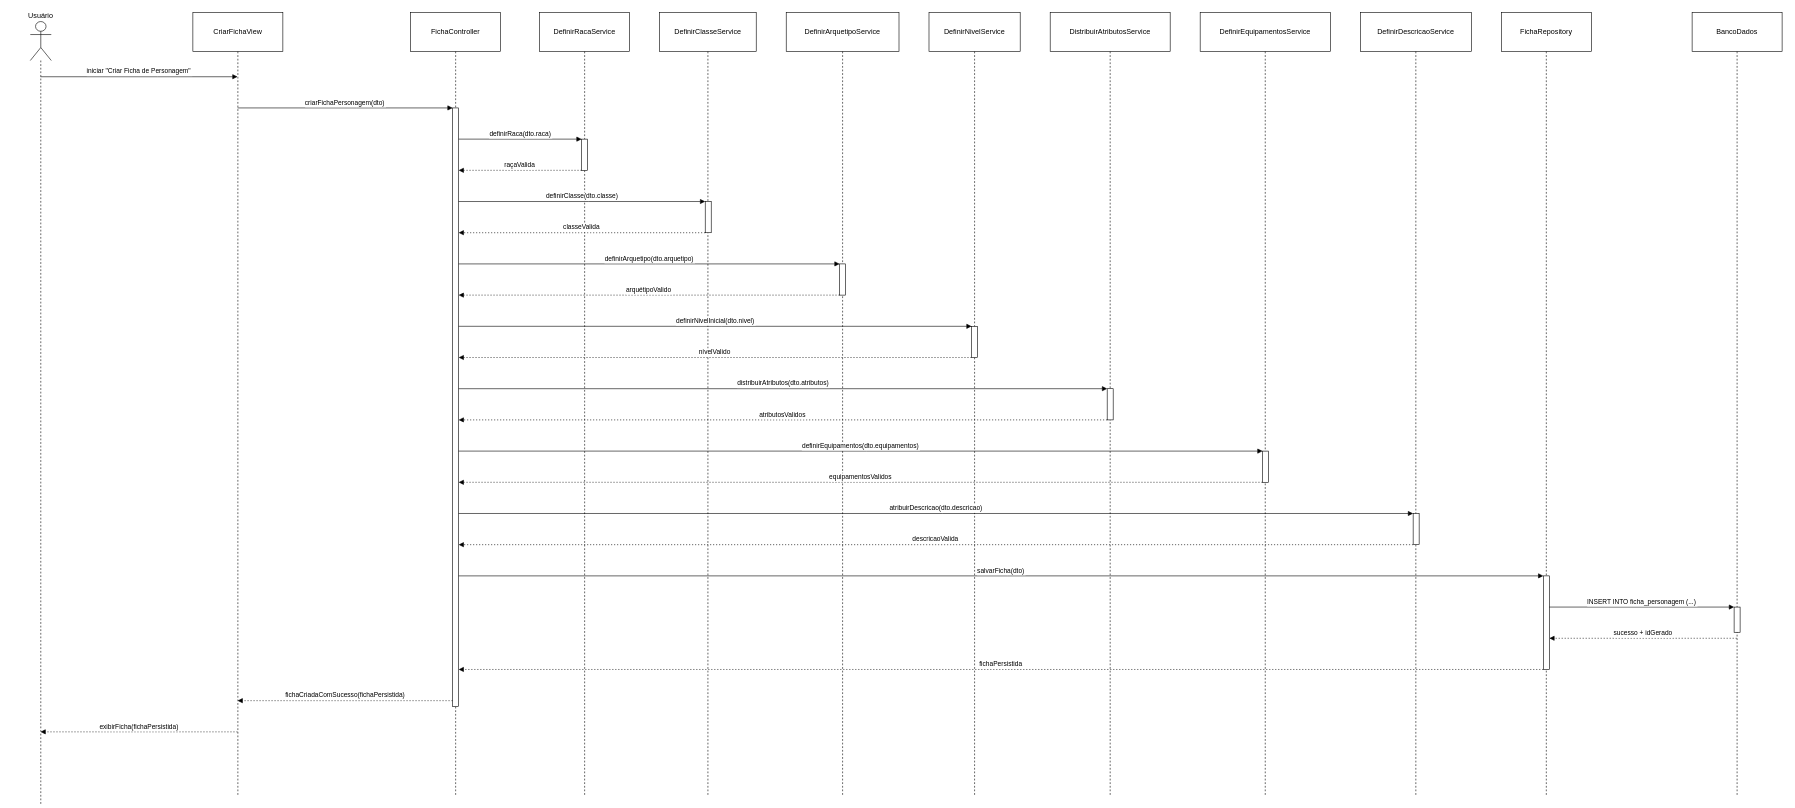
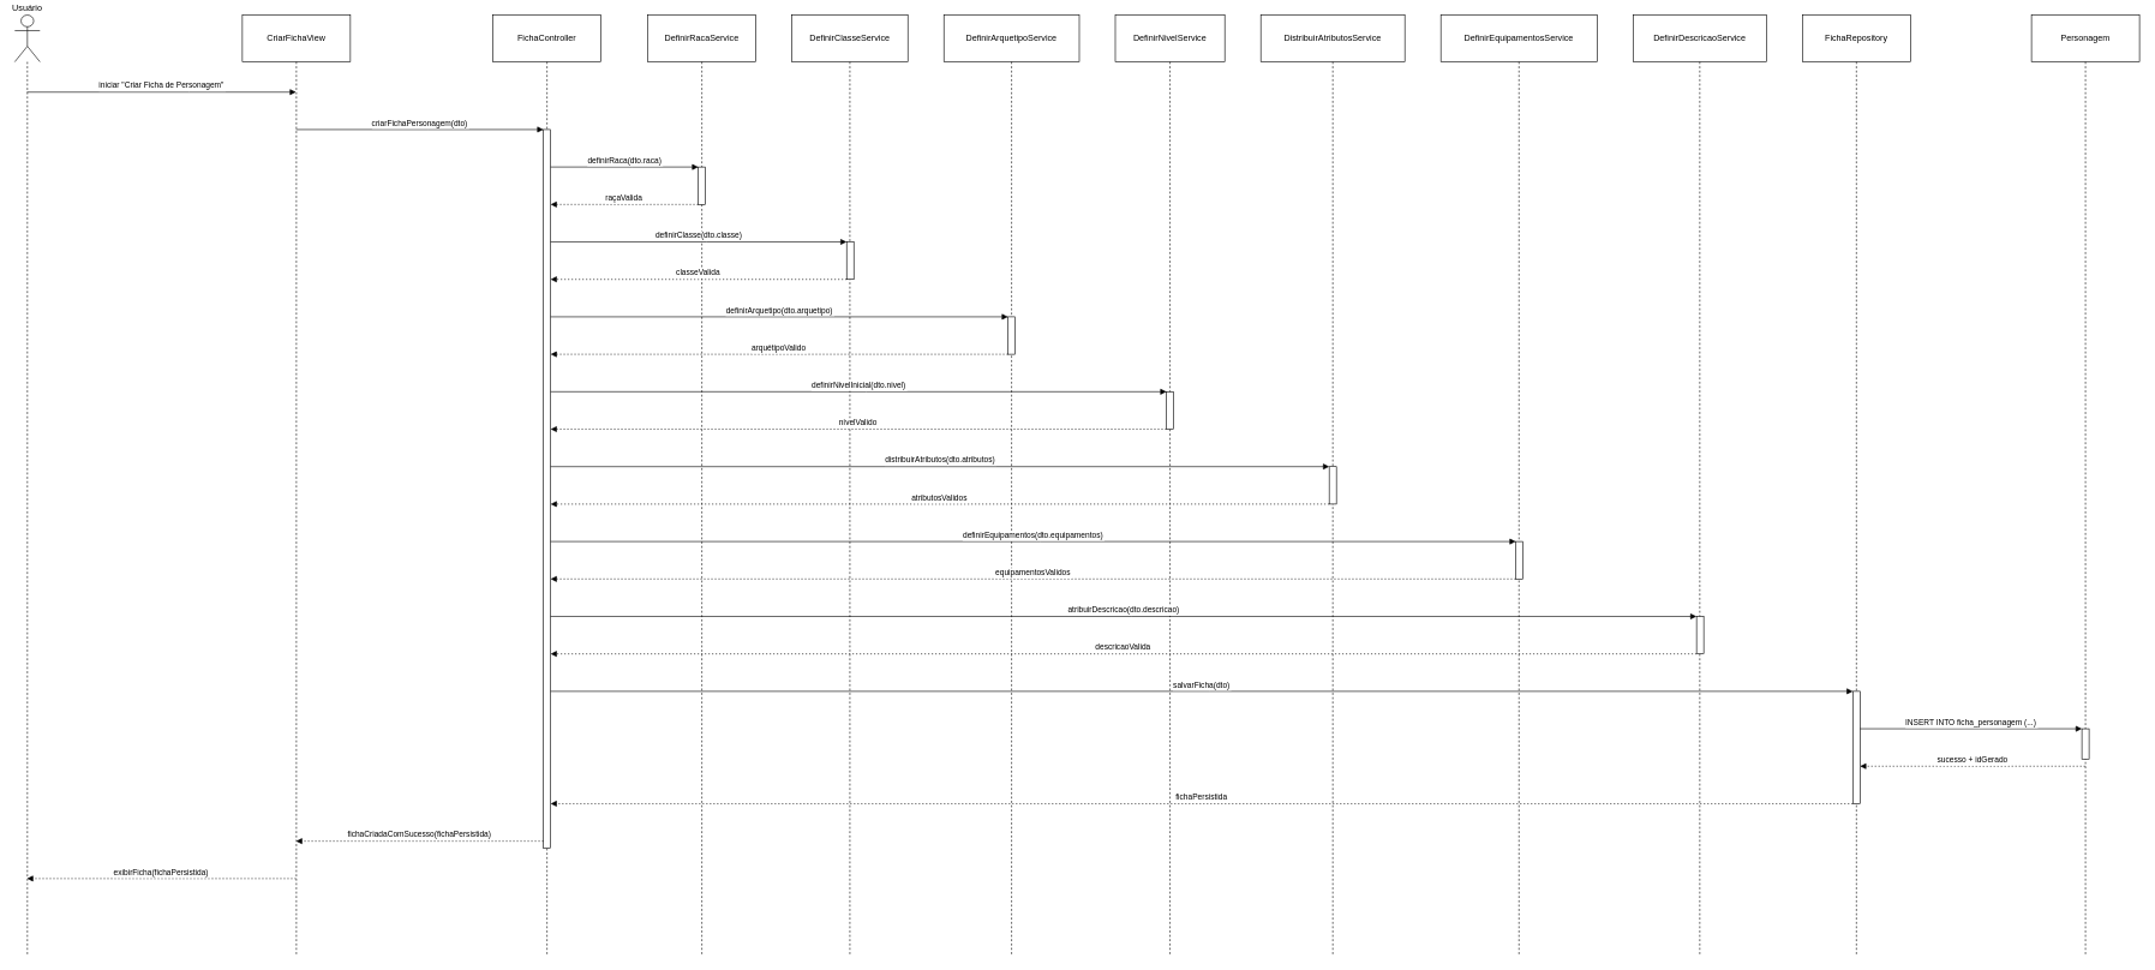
  <mxCell id="0" />
  <mxCell id="1" parent="0" />
- <mxCell id="2" value="Usuário" style="shape=umlLifeline;perimeter=lifelinePerimeter;whiteSpace=wrap;container=1;dropTarget=0;collapsible=0;recursiveResize=0;outlineConnect=0;portConstraint=eastwest;newEdgeStyle={&quot;edgeStyle&quot;:&quot;elbowEdgeStyle&quot;,&quot;elbow&quot;:&quot;vertical&quot;,&quot;curved&quot;:0,&quot;rounded&quot;:0};participant=umlActor;verticalAlign=bottom;labelPosition=center;verticalLabelPosition=top;align=center;size=65;" vertex="1" parent="1"><mxGeometry x="50" y="35" width="35" height="1304" as="geometry" /></mxCell>
- <mxCell id="3" value="CriarFichaView" style="shape=umlLifeline;perimeter=lifelinePerimeter;whiteSpace=wrap;container=1;dropTarget=0;collapsible=0;recursiveResize=0;outlineConnect=0;portConstraint=eastwest;newEdgeStyle={&quot;edgeStyle&quot;:&quot;elbowEdgeStyle&quot;,&quot;elbow&quot;:&quot;vertical&quot;,&quot;curved&quot;:0,&quot;rounded&quot;:0};size=65;" vertex="1" parent="1"><mxGeometry x="321" y="20" width="150" height="1304" as="geometry" /></mxCell>
+ <mxCell id="2" value="Usuário" style="shape=umlLifeline;perimeter=lifelinePerimeter;whiteSpace=wrap;container=1;dropTarget=0;collapsible=0;recursiveResize=0;outlineConnect=0;portConstraint=eastwest;newEdgeStyle={&quot;edgeStyle&quot;:&quot;elbowEdgeStyle&quot;,&quot;elbow&quot;:&quot;vertical&quot;,&quot;curved&quot;:0,&quot;rounded&quot;:0};participant=umlActor;verticalAlign=bottom;labelPosition=center;verticalLabelPosition=top;align=center;size=65;" vertex="1" parent="1"><mxGeometry x="20" y="20" width="35" height="1304" as="geometry" /></mxCell>
+ <mxCell id="3" value="CriarFichaView" style="shape=umlLifeline;perimeter=lifelinePerimeter;whiteSpace=wrap;container=1;dropTarget=0;collapsible=0;recursiveResize=0;outlineConnect=0;portConstraint=eastwest;newEdgeStyle={&quot;edgeStyle&quot;:&quot;elbowEdgeStyle&quot;,&quot;elbow&quot;:&quot;vertical&quot;,&quot;curved&quot;:0,&quot;rounded&quot;:0};size=65;" vertex="1" parent="1"><mxGeometry x="336" y="20" width="150" height="1304" as="geometry" /></mxCell>
  <mxCell id="4" value="FichaController" style="shape=umlLifeline;perimeter=lifelinePerimeter;whiteSpace=wrap;container=1;dropTarget=0;collapsible=0;recursiveResize=0;outlineConnect=0;portConstraint=eastwest;newEdgeStyle={&quot;edgeStyle&quot;:&quot;elbowEdgeStyle&quot;,&quot;elbow&quot;:&quot;vertical&quot;,&quot;curved&quot;:0,&quot;rounded&quot;:0};size=65;" vertex="1" parent="1"><mxGeometry x="684" y="20" width="150" height="1304" as="geometry" /></mxCell>
  <mxCell id="5" value="" style="points=[];perimeter=orthogonalPerimeter;outlineConnect=0;targetShapes=umlLifeline;portConstraint=eastwest;newEdgeStyle={&quot;edgeStyle&quot;:&quot;elbowEdgeStyle&quot;,&quot;elbow&quot;:&quot;vertical&quot;,&quot;curved&quot;:0,&quot;rounded&quot;:0}" vertex="1" parent="4"><mxGeometry x="70" y="159" width="10" height="998" as="geometry" /></mxCell>
  <mxCell id="6" value="DefinirRacaService" style="shape=umlLifeline;perimeter=lifelinePerimeter;whiteSpace=wrap;container=1;dropTarget=0;collapsible=0;recursiveResize=0;outlineConnect=0;portConstraint=eastwest;newEdgeStyle={&quot;edgeStyle&quot;:&quot;elbowEdgeStyle&quot;,&quot;elbow&quot;:&quot;vertical&quot;,&quot;curved&quot;:0,&quot;rounded&quot;:0};size=65;" vertex="1" parent="1"><mxGeometry x="899" y="20" width="150" height="1304" as="geometry" /></mxCell>
  <mxCell id="7" value="" style="points=[];perimeter=orthogonalPerimeter;outlineConnect=0;targetShapes=umlLifeline;portConstraint=eastwest;newEdgeStyle={&quot;edgeStyle&quot;:&quot;elbowEdgeStyle&quot;,&quot;elbow&quot;:&quot;vertical&quot;,&quot;curved&quot;:0,&quot;rounded&quot;:0}" vertex="1" parent="6"><mxGeometry x="70" y="211" width="10" height="52" as="geometry" /></mxCell>
  <mxCell id="8" value="DefinirClasseService" style="shape=umlLifeline;perimeter=lifelinePerimeter;whiteSpace=wrap;container=1;dropTarget=0;collapsible=0;recursiveResize=0;outlineConnect=0;portConstraint=eastwest;newEdgeStyle={&quot;edgeStyle&quot;:&quot;elbowEdgeStyle&quot;,&quot;elbow&quot;:&quot;vertical&quot;,&quot;curved&quot;:0,&quot;rounded&quot;:0};size=65;" vertex="1" parent="1"><mxGeometry x="1099" y="20" width="161" height="1304" as="geometry" /></mxCell>
  <mxCell id="9" value="" style="points=[];perimeter=orthogonalPerimeter;outlineConnect=0;targetShapes=umlLifeline;portConstraint=eastwest;newEdgeStyle={&quot;edgeStyle&quot;:&quot;elbowEdgeStyle&quot;,&quot;elbow&quot;:&quot;vertical&quot;,&quot;curved&quot;:0,&quot;rounded&quot;:0}" vertex="1" parent="8"><mxGeometry x="76" y="315" width="10" height="52" as="geometry" /></mxCell>
  <mxCell id="10" value="DefinirArquetipoService" style="shape=umlLifeline;perimeter=lifelinePerimeter;whiteSpace=wrap;container=1;dropTarget=0;collapsible=0;recursiveResize=0;outlineConnect=0;portConstraint=eastwest;newEdgeStyle={&quot;edgeStyle&quot;:&quot;elbowEdgeStyle&quot;,&quot;elbow&quot;:&quot;vertical&quot;,&quot;curved&quot;:0,&quot;rounded&quot;:0};size=65;" vertex="1" parent="1"><mxGeometry x="1310" y="20" width="188" height="1304" as="geometry" /></mxCell>
  <mxCell id="11" value="" style="points=[];perimeter=orthogonalPerimeter;outlineConnect=0;targetShapes=umlLifeline;portConstraint=eastwest;newEdgeStyle={&quot;edgeStyle&quot;:&quot;elbowEdgeStyle&quot;,&quot;elbow&quot;:&quot;vertical&quot;,&quot;curved&quot;:0,&quot;rounded&quot;:0}" vertex="1" parent="10"><mxGeometry x="89" y="419" width="10" height="52" as="geometry" /></mxCell>
  <mxCell id="12" value="DefinirNivelService" style="shape=umlLifeline;perimeter=lifelinePerimeter;whiteSpace=wrap;container=1;dropTarget=0;collapsible=0;recursiveResize=0;outlineConnect=0;portConstraint=eastwest;newEdgeStyle={&quot;edgeStyle&quot;:&quot;elbowEdgeStyle&quot;,&quot;elbow&quot;:&quot;vertical&quot;,&quot;curved&quot;:0,&quot;rounded&quot;:0};size=65;" vertex="1" parent="1"><mxGeometry x="1548" y="20" width="152" height="1304" as="geometry" /></mxCell>
  <mxCell id="13" value="" style="points=[];perimeter=orthogonalPerimeter;outlineConnect=0;targetShapes=umlLifeline;portConstraint=eastwest;newEdgeStyle={&quot;edgeStyle&quot;:&quot;elbowEdgeStyle&quot;,&quot;elbow&quot;:&quot;vertical&quot;,&quot;curved&quot;:0,&quot;rounded&quot;:0}" vertex="1" parent="12"><mxGeometry x="71" y="523" width="10" height="52" as="geometry" /></mxCell>
  <mxCell id="14" value="DistribuirAtributosService" style="shape=umlLifeline;perimeter=lifelinePerimeter;whiteSpace=wrap;container=1;dropTarget=0;collapsible=0;recursiveResize=0;outlineConnect=0;portConstraint=eastwest;newEdgeStyle={&quot;edgeStyle&quot;:&quot;elbowEdgeStyle&quot;,&quot;elbow&quot;:&quot;vertical&quot;,&quot;curved&quot;:0,&quot;rounded&quot;:0};size=65;" vertex="1" parent="1"><mxGeometry x="1750" y="20" width="200" height="1304" as="geometry" /></mxCell>
  <mxCell id="15" value="" style="points=[];perimeter=orthogonalPerimeter;outlineConnect=0;targetShapes=umlLifeline;portConstraint=eastwest;newEdgeStyle={&quot;edgeStyle&quot;:&quot;elbowEdgeStyle&quot;,&quot;elbow&quot;:&quot;vertical&quot;,&quot;curved&quot;:0,&quot;rounded&quot;:0}" vertex="1" parent="14"><mxGeometry x="95" y="627" width="10" height="52" as="geometry" /></mxCell>
  <mxCell id="16" value="DefinirEquipamentosService" style="shape=umlLifeline;perimeter=lifelinePerimeter;whiteSpace=wrap;container=1;dropTarget=0;collapsible=0;recursiveResize=0;outlineConnect=0;portConstraint=eastwest;newEdgeStyle={&quot;edgeStyle&quot;:&quot;elbowEdgeStyle&quot;,&quot;elbow&quot;:&quot;vertical&quot;,&quot;curved&quot;:0,&quot;rounded&quot;:0};size=65;" vertex="1" parent="1"><mxGeometry x="2000" y="20" width="217" height="1304" as="geometry" /></mxCell>
  <mxCell id="17" value="" style="points=[];perimeter=orthogonalPerimeter;outlineConnect=0;targetShapes=umlLifeline;portConstraint=eastwest;newEdgeStyle={&quot;edgeStyle&quot;:&quot;elbowEdgeStyle&quot;,&quot;elbow&quot;:&quot;vertical&quot;,&quot;curved&quot;:0,&quot;rounded&quot;:0}" vertex="1" parent="16"><mxGeometry x="104" y="731" width="10" height="52" as="geometry" /></mxCell>
  <mxCell id="18" value="DefinirDescricaoService" style="shape=umlLifeline;perimeter=lifelinePerimeter;whiteSpace=wrap;container=1;dropTarget=0;collapsible=0;recursiveResize=0;outlineConnect=0;portConstraint=eastwest;newEdgeStyle={&quot;edgeStyle&quot;:&quot;elbowEdgeStyle&quot;,&quot;elbow&quot;:&quot;vertical&quot;,&quot;curved&quot;:0,&quot;rounded&quot;:0};size=65;" vertex="1" parent="1"><mxGeometry x="2267" y="20" width="185" height="1304" as="geometry" /></mxCell>
  <mxCell id="19" value="" style="points=[];perimeter=orthogonalPerimeter;outlineConnect=0;targetShapes=umlLifeline;portConstraint=eastwest;newEdgeStyle={&quot;edgeStyle&quot;:&quot;elbowEdgeStyle&quot;,&quot;elbow&quot;:&quot;vertical&quot;,&quot;curved&quot;:0,&quot;rounded&quot;:0}" vertex="1" parent="18"><mxGeometry x="88" y="835" width="10" height="52" as="geometry" /></mxCell>
  <mxCell id="20" value="FichaRepository" style="shape=umlLifeline;perimeter=lifelinePerimeter;whiteSpace=wrap;container=1;dropTarget=0;collapsible=0;recursiveResize=0;outlineConnect=0;portConstraint=eastwest;newEdgeStyle={&quot;edgeStyle&quot;:&quot;elbowEdgeStyle&quot;,&quot;elbow&quot;:&quot;vertical&quot;,&quot;curved&quot;:0,&quot;rounded&quot;:0};size=65;" vertex="1" parent="1"><mxGeometry x="2502" y="20" width="150" height="1304" as="geometry" /></mxCell>
  <mxCell id="21" value="" style="points=[];perimeter=orthogonalPerimeter;outlineConnect=0;targetShapes=umlLifeline;portConstraint=eastwest;newEdgeStyle={&quot;edgeStyle&quot;:&quot;elbowEdgeStyle&quot;,&quot;elbow&quot;:&quot;vertical&quot;,&quot;curved&quot;:0,&quot;rounded&quot;:0}" vertex="1" parent="20"><mxGeometry x="70" y="939" width="10" height="156" as="geometry" /></mxCell>
- <mxCell id="22" value="BancoDados" style="shape=umlLifeline;perimeter=lifelinePerimeter;whiteSpace=wrap;container=1;dropTarget=0;collapsible=0;recursiveResize=0;outlineConnect=0;portConstraint=eastwest;newEdgeStyle={&quot;edgeStyle&quot;:&quot;elbowEdgeStyle&quot;,&quot;elbow&quot;:&quot;vertical&quot;,&quot;curved&quot;:0,&quot;rounded&quot;:0};size=65;" vertex="1" parent="1"><mxGeometry x="2820" y="20" width="150" height="1304" as="geometry" /></mxCell>
+ <mxCell id="22" value="Personagem" style="shape=umlLifeline;perimeter=lifelinePerimeter;whiteSpace=wrap;container=1;dropTarget=0;collapsible=0;recursiveResize=0;outlineConnect=0;portConstraint=eastwest;newEdgeStyle={&quot;edgeStyle&quot;:&quot;elbowEdgeStyle&quot;,&quot;elbow&quot;:&quot;vertical&quot;,&quot;curved&quot;:0,&quot;rounded&quot;:0};size=65;" vertex="1" parent="1"><mxGeometry x="2820" y="20" width="150" height="1304" as="geometry" /></mxCell>
  <mxCell id="23" value="" style="points=[];perimeter=orthogonalPerimeter;outlineConnect=0;targetShapes=umlLifeline;portConstraint=eastwest;newEdgeStyle={&quot;edgeStyle&quot;:&quot;elbowEdgeStyle&quot;,&quot;elbow&quot;:&quot;vertical&quot;,&quot;curved&quot;:0,&quot;rounded&quot;:0}" vertex="1" parent="22"><mxGeometry x="70" y="991" width="10" height="42" as="geometry" /></mxCell>
  <mxCell id="24" value="iniciar &quot;Criar Ficha de Personagem&quot;" style="verticalAlign=bottom;edgeStyle=elbowEdgeStyle;elbow=vertical;curved=0;rounded=0;endArrow=block;" edge="1" parent="1" source="2" target="3"><mxGeometry relative="1" as="geometry"><Array as="points"><mxPoint x="262" y="127" /></Array><mxPoint x="380" y="127" as="targetPoint" /></mxGeometry></mxCell>
  <mxCell id="25" value="criarFichaPersonagem(dto)" style="verticalAlign=bottom;edgeStyle=elbowEdgeStyle;elbow=vertical;curved=0;rounded=0;endArrow=block;" edge="1" parent="1" source="3" target="5"><mxGeometry relative="1" as="geometry"><Array as="points"><mxPoint x="594" y="179" /></Array></mxGeometry></mxCell>
  <mxCell id="26" value="definirRaca(dto.raca)" style="verticalAlign=bottom;edgeStyle=elbowEdgeStyle;elbow=vertical;curved=0;rounded=0;endArrow=block;" edge="1" parent="1" source="5" target="7"><mxGeometry relative="1" as="geometry"><Array as="points"><mxPoint x="877" y="231" /></Array></mxGeometry></mxCell>
  <mxCell id="27" value="raçaValida" style="verticalAlign=bottom;edgeStyle=elbowEdgeStyle;elbow=vertical;curved=0;rounded=0;dashed=1;dashPattern=2 3;endArrow=block;" edge="1" parent="1" source="7" target="5"><mxGeometry relative="1" as="geometry"><Array as="points"><mxPoint x="878" y="283" /></Array></mxGeometry></mxCell>
  <mxCell id="28" value="definirClasse(dto.classe)" style="verticalAlign=bottom;edgeStyle=elbowEdgeStyle;elbow=vertical;curved=0;rounded=0;endArrow=block;" edge="1" parent="1" source="5" target="9"><mxGeometry relative="1" as="geometry"><Array as="points"><mxPoint x="980" y="335" /></Array></mxGeometry></mxCell>
  <mxCell id="29" value="classeValida" style="verticalAlign=bottom;edgeStyle=elbowEdgeStyle;elbow=vertical;curved=0;rounded=0;dashed=1;dashPattern=2 3;endArrow=block;" edge="1" parent="1" source="9" target="5"><mxGeometry relative="1" as="geometry"><Array as="points"><mxPoint x="981" y="387" /></Array></mxGeometry></mxCell>
  <mxCell id="30" value="definirArquetipo(dto.arquetipo)" style="verticalAlign=bottom;edgeStyle=elbowEdgeStyle;elbow=vertical;curved=0;rounded=0;endArrow=block;" edge="1" parent="1" source="5" target="11"><mxGeometry relative="1" as="geometry"><Array as="points"><mxPoint x="1092" y="439" /></Array></mxGeometry></mxCell>
  <mxCell id="31" value="arquétipoValido" style="verticalAlign=bottom;edgeStyle=elbowEdgeStyle;elbow=vertical;curved=0;rounded=0;dashed=1;dashPattern=2 3;endArrow=block;" edge="1" parent="1" source="11" target="5"><mxGeometry relative="1" as="geometry"><Array as="points"><mxPoint x="1093" y="491" /></Array></mxGeometry></mxCell>
  <mxCell id="32" value="definirNivelInicial(dto.nivel)" style="verticalAlign=bottom;edgeStyle=elbowEdgeStyle;elbow=vertical;curved=0;rounded=0;endArrow=block;" edge="1" parent="1" source="5" target="13"><mxGeometry relative="1" as="geometry"><Array as="points"><mxPoint x="1202" y="543" /></Array></mxGeometry></mxCell>
  <mxCell id="33" value="nívelValido" style="verticalAlign=bottom;edgeStyle=elbowEdgeStyle;elbow=vertical;curved=0;rounded=0;dashed=1;dashPattern=2 3;endArrow=block;" edge="1" parent="1" source="13" target="5"><mxGeometry relative="1" as="geometry"><Array as="points"><mxPoint x="1203" y="595" /></Array></mxGeometry></mxCell>
  <mxCell id="34" value="distribuirAtributos(dto.atributos)" style="verticalAlign=bottom;edgeStyle=elbowEdgeStyle;elbow=vertical;curved=0;rounded=0;endArrow=block;" edge="1" parent="1" source="5" target="15"><mxGeometry relative="1" as="geometry"><Array as="points"><mxPoint x="1315" y="647" /></Array></mxGeometry></mxCell>
  <mxCell id="35" value="atributosValidos" style="verticalAlign=bottom;edgeStyle=elbowEdgeStyle;elbow=vertical;curved=0;rounded=0;dashed=1;dashPattern=2 3;endArrow=block;" edge="1" parent="1" source="15" target="5"><mxGeometry relative="1" as="geometry"><Array as="points"><mxPoint x="1316" y="699" /></Array></mxGeometry></mxCell>
  <mxCell id="36" value="definirEquipamentos(dto.equipamentos)" style="verticalAlign=bottom;edgeStyle=elbowEdgeStyle;elbow=vertical;curved=0;rounded=0;endArrow=block;" edge="1" parent="1" source="5" target="17"><mxGeometry relative="1" as="geometry"><Array as="points"><mxPoint x="1444" y="751" /></Array></mxGeometry></mxCell>
  <mxCell id="37" value="equipamentosValidos" style="verticalAlign=bottom;edgeStyle=elbowEdgeStyle;elbow=vertical;curved=0;rounded=0;dashed=1;dashPattern=2 3;endArrow=block;" edge="1" parent="1" source="17" target="5"><mxGeometry relative="1" as="geometry"><Array as="points"><mxPoint x="1445" y="803" /></Array></mxGeometry></mxCell>
  <mxCell id="38" value="atribuirDescricao(dto.descricao)" style="verticalAlign=bottom;edgeStyle=elbowEdgeStyle;elbow=vertical;curved=0;rounded=0;endArrow=block;" edge="1" parent="1" source="5" target="19"><mxGeometry relative="1" as="geometry"><Array as="points"><mxPoint x="1570" y="855" /></Array></mxGeometry></mxCell>
  <mxCell id="39" value="descricaoValida" style="verticalAlign=bottom;edgeStyle=elbowEdgeStyle;elbow=vertical;curved=0;rounded=0;dashed=1;dashPattern=2 3;endArrow=block;" edge="1" parent="1" source="19" target="5"><mxGeometry relative="1" as="geometry"><Array as="points"><mxPoint x="1571" y="907" /></Array></mxGeometry></mxCell>
  <mxCell id="40" value="salvarFicha(dto)" style="verticalAlign=bottom;edgeStyle=elbowEdgeStyle;elbow=vertical;curved=0;rounded=0;endArrow=block;" edge="1" parent="1" source="5" target="21"><mxGeometry relative="1" as="geometry"><Array as="points"><mxPoint x="1679" y="959" /></Array></mxGeometry></mxCell>
  <mxCell id="41" value="INSERT INTO ficha_personagem (...)" style="verticalAlign=bottom;edgeStyle=elbowEdgeStyle;elbow=vertical;curved=0;rounded=0;endArrow=block;" edge="1" parent="1" source="21" target="23"><mxGeometry relative="1" as="geometry"><Array as="points"><mxPoint x="2747" y="1011" /></Array></mxGeometry></mxCell>
  <mxCell id="42" value="sucesso + idGerado" style="verticalAlign=bottom;edgeStyle=elbowEdgeStyle;elbow=vertical;curved=0;rounded=0;dashed=1;dashPattern=2 3;endArrow=block;" edge="1" parent="1" source="22" target="21"><mxGeometry relative="1" as="geometry"><Array as="points"><mxPoint x="2748" y="1063" /></Array></mxGeometry></mxCell>
  <mxCell id="43" value="fichaPersistida" style="verticalAlign=bottom;edgeStyle=elbowEdgeStyle;elbow=vertical;curved=0;rounded=0;dashed=1;dashPattern=2 3;endArrow=block;" edge="1" parent="1" source="21" target="5"><mxGeometry relative="1" as="geometry"><Array as="points"><mxPoint x="1680" y="1115" /></Array></mxGeometry></mxCell>
  <mxCell id="44" value="fichaCriadaComSucesso(fichaPersistida)" style="verticalAlign=bottom;edgeStyle=elbowEdgeStyle;elbow=vertical;curved=0;rounded=0;dashed=1;dashPattern=2 3;endArrow=block;" edge="1" parent="1" source="5" target="3"><mxGeometry relative="1" as="geometry"><Array as="points"><mxPoint x="595" y="1167" /></Array></mxGeometry></mxCell>
  <mxCell id="45" value="exibirFicha(fichaPersistida)" style="verticalAlign=bottom;edgeStyle=elbowEdgeStyle;elbow=vertical;curved=0;rounded=0;dashed=1;dashPattern=2 3;endArrow=block;" edge="1" parent="1" source="3" target="2"><mxGeometry relative="1" as="geometry"><Array as="points"><mxPoint x="265" y="1219" /></Array></mxGeometry></mxCell>
